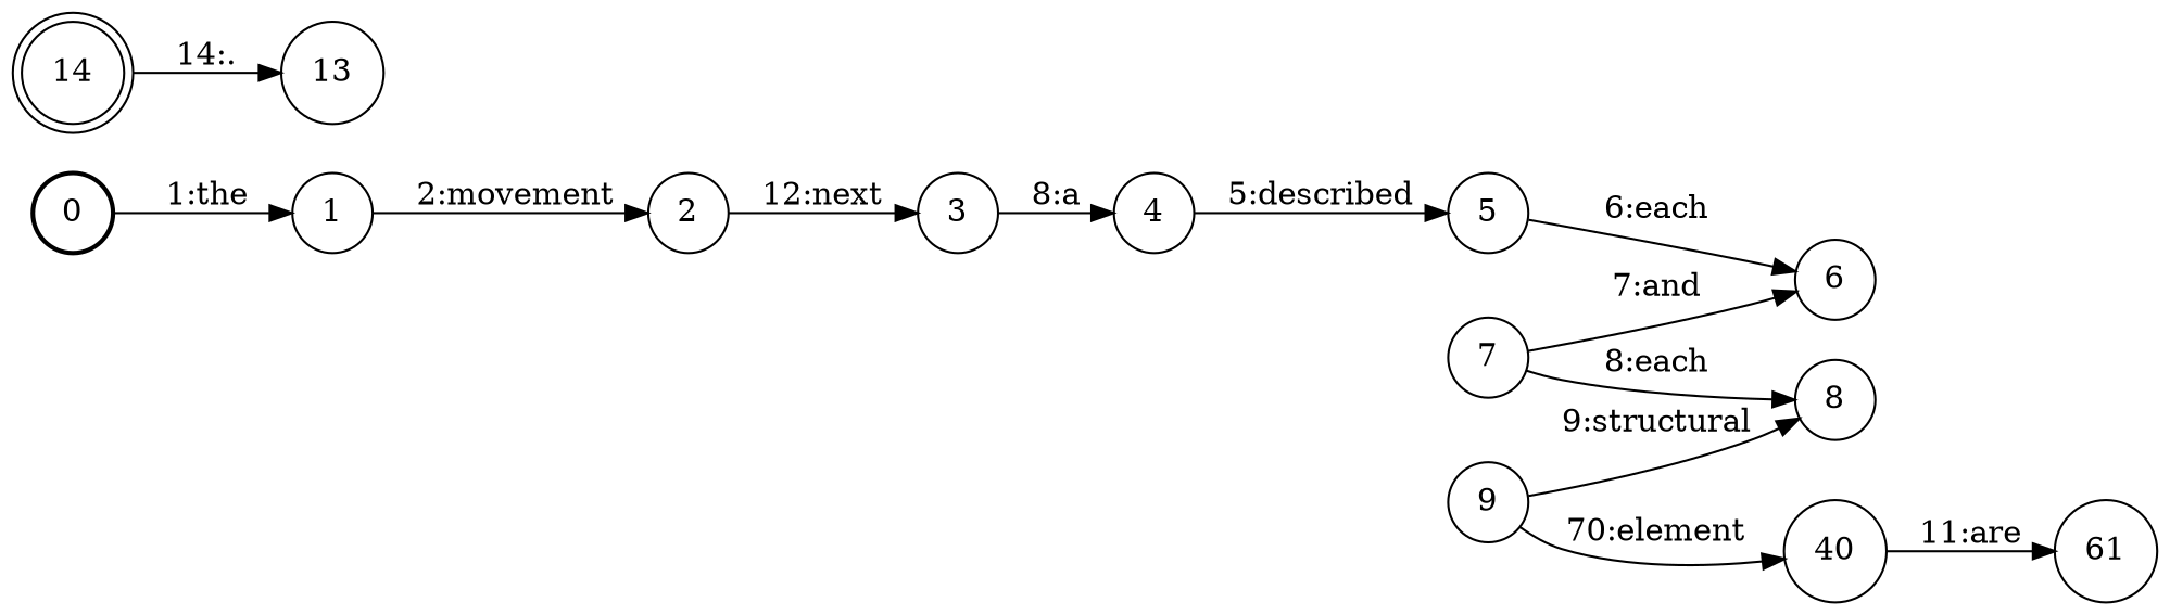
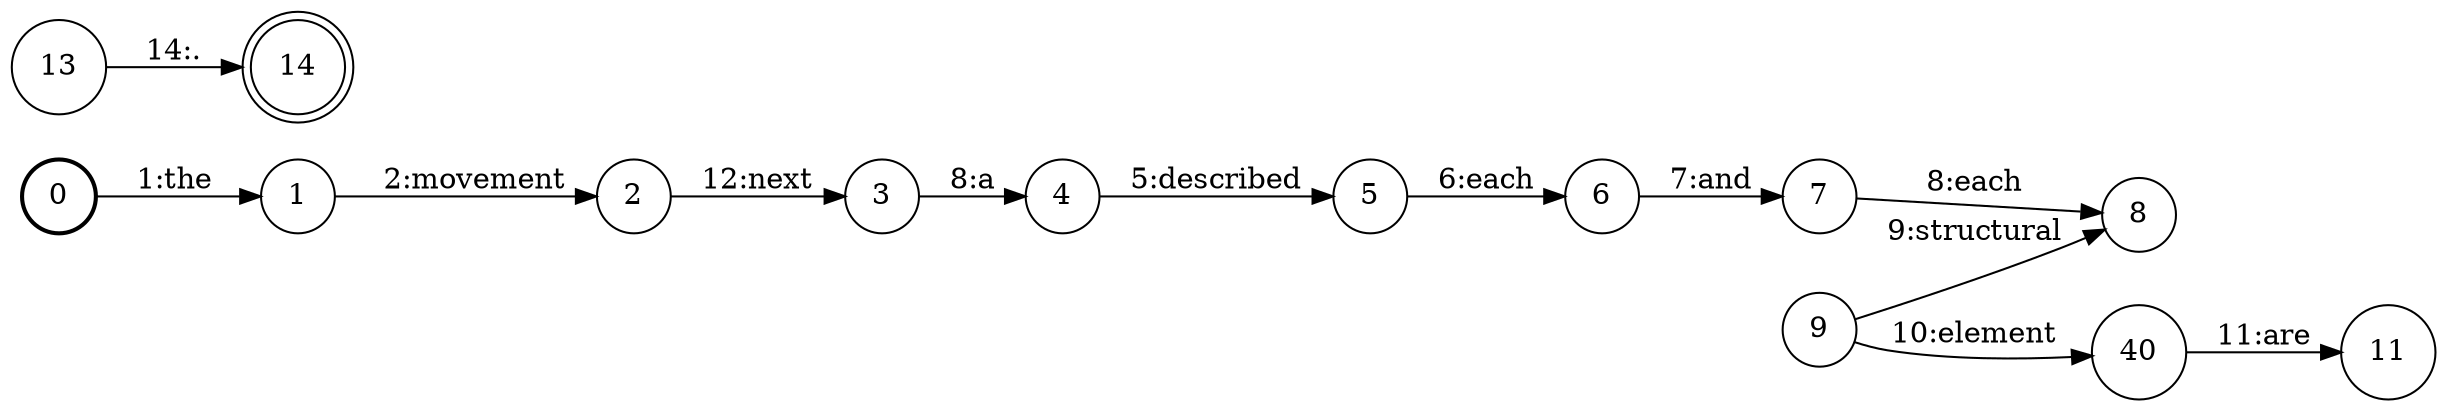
  digraph {
    nodesep=0.25
    rankdir=LR
    ranksep=0.4
    node [fontsize=14 shape=circle style=solid]
    edge [fontsize=14]
    n1 [label=0 style=bold]
    n2 [label=1]
    n3 [label=2]
    n4 [label=3]
    n5 [label=4]
    n6 [label=5]
    n7 [label=6]
    n8 [label=7]
    n9 [label=8]
    n10 [label=9]
    n11 [label=40]
-   n12 [label=61]
+   n12 [label=11]
    n13 [label=13]
    n14 [label=14 shape=doublecircle]
    n1 -> n2 [label="1:the"]
    n2 -> n3 [label="2:movement"]
    n3 -> n4 [label="12:next"]
    n4 -> n5 [label="8:a"]
    n5 -> n6 [label="5:described"]
    n6 -> n7 [label="6:each"]
-   n8 -> n7 [label="7:and"]
+   n7 -> n8 [label="7:and"]
    n8 -> n9 [label="8:each"]
    n10 -> n9 [label="9:structural"]
-   n10 -> n11 [label="70:element"]
+   n10 -> n11 [label="10:element"]
    n11 -> n12 [label="11:are"]
-   n14 -> n13 [label="14:."]
+   n13 -> n14 [label="14:."]
  }
